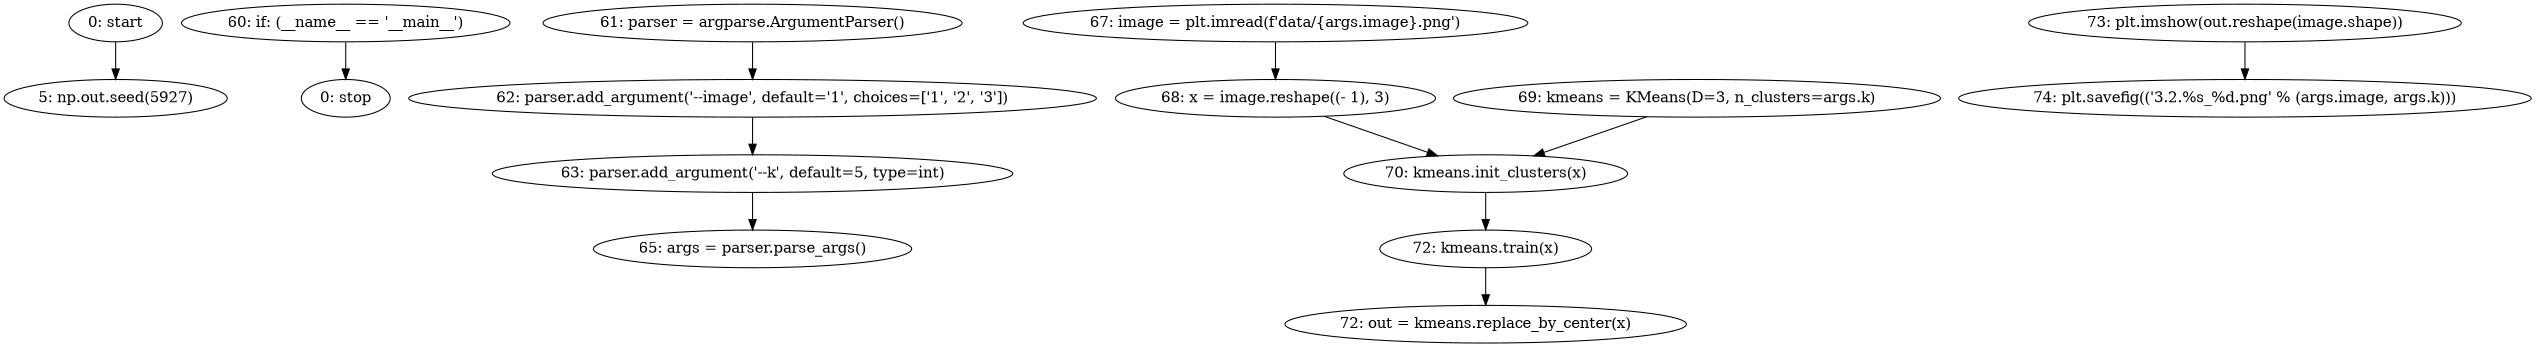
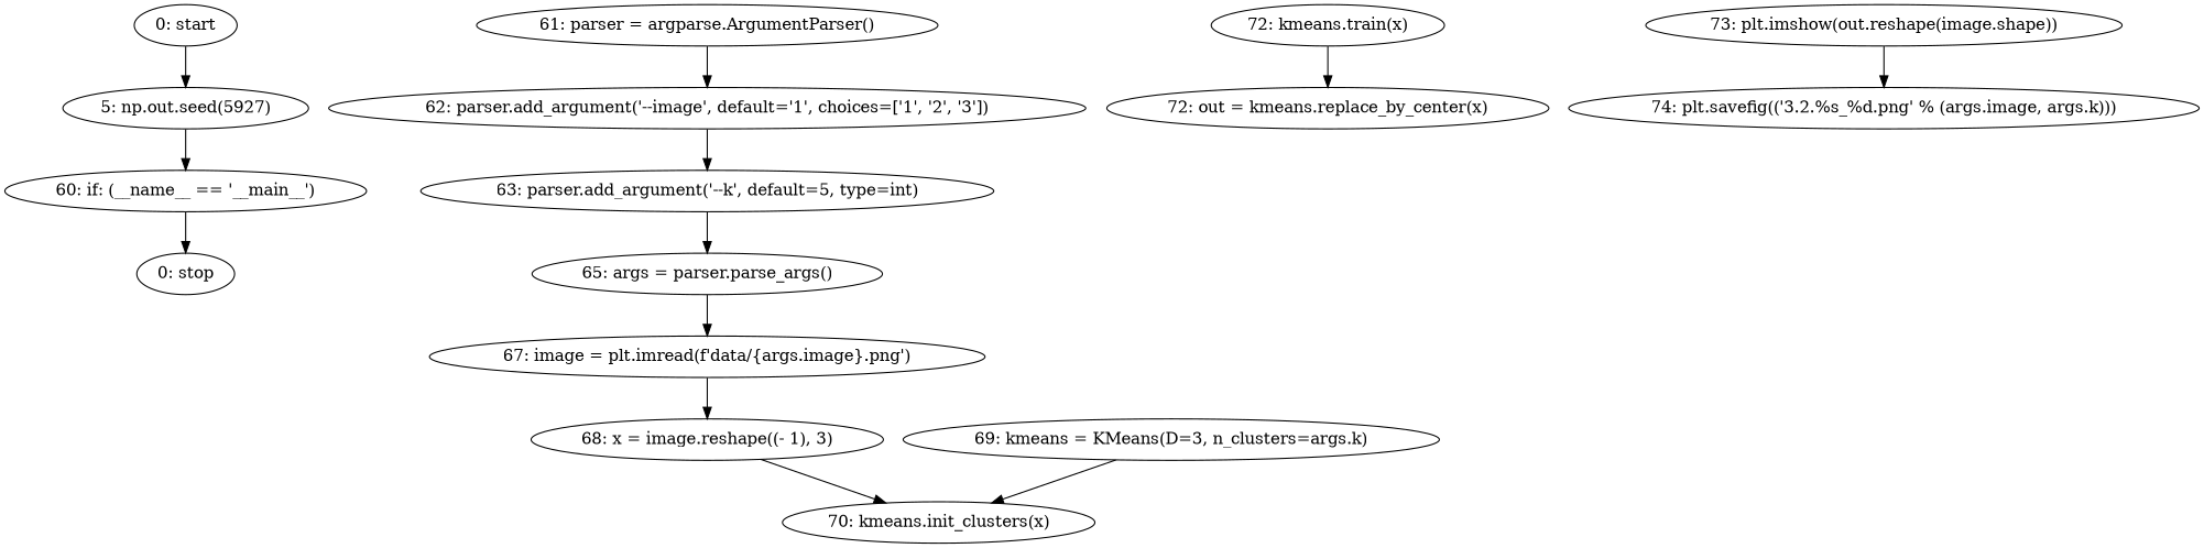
  strict digraph {
    n1 [label="0: start"]
    n2 [label="5: np.out.seed(5927)"]
    n3 [label="60: if: (__name__ == '__main__')"]
    n4 [label="0: stop"]
    n5 [label="61: parser = argparse.ArgumentParser()"]
    n6 [label="62: parser.add_argument('--image', default='1', choices=['1', '2', '3'])"]
    n7 [label="63: parser.add_argument('--k', default=5, type=int)"]
    n8 [label="65: args = parser.parse_args()"]
    n9 [label="67: image = plt.imread(f'data/{args.image}.png')"]
    n10 [label="68: x = image.reshape((- 1), 3)"]
    n11 [label="70: kmeans.init_clusters(x)"]
    n12 [label="69: kmeans = KMeans(D=3, n_clusters=args.k)"]
    n13 [label="72: kmeans.train(x)"]
    n14 [label="72: out = kmeans.replace_by_center(x)"]
    n15 [label="73: plt.imshow(out.reshape(image.shape))"]
    n16 [label="74: plt.savefig(('3.2.%s_%d.png' % (args.image, args.k)))"]
    n1 -> n2
+   n2 -> n3
    n3 -> n4
    n5 -> n6
    n6 -> n7
    n7 -> n8
+   n8 -> n9
    n9 -> n10
    n10 -> n11
-   n11 -> n13
    n12 -> n11
    n13 -> n14
    n15 -> n16
  }
